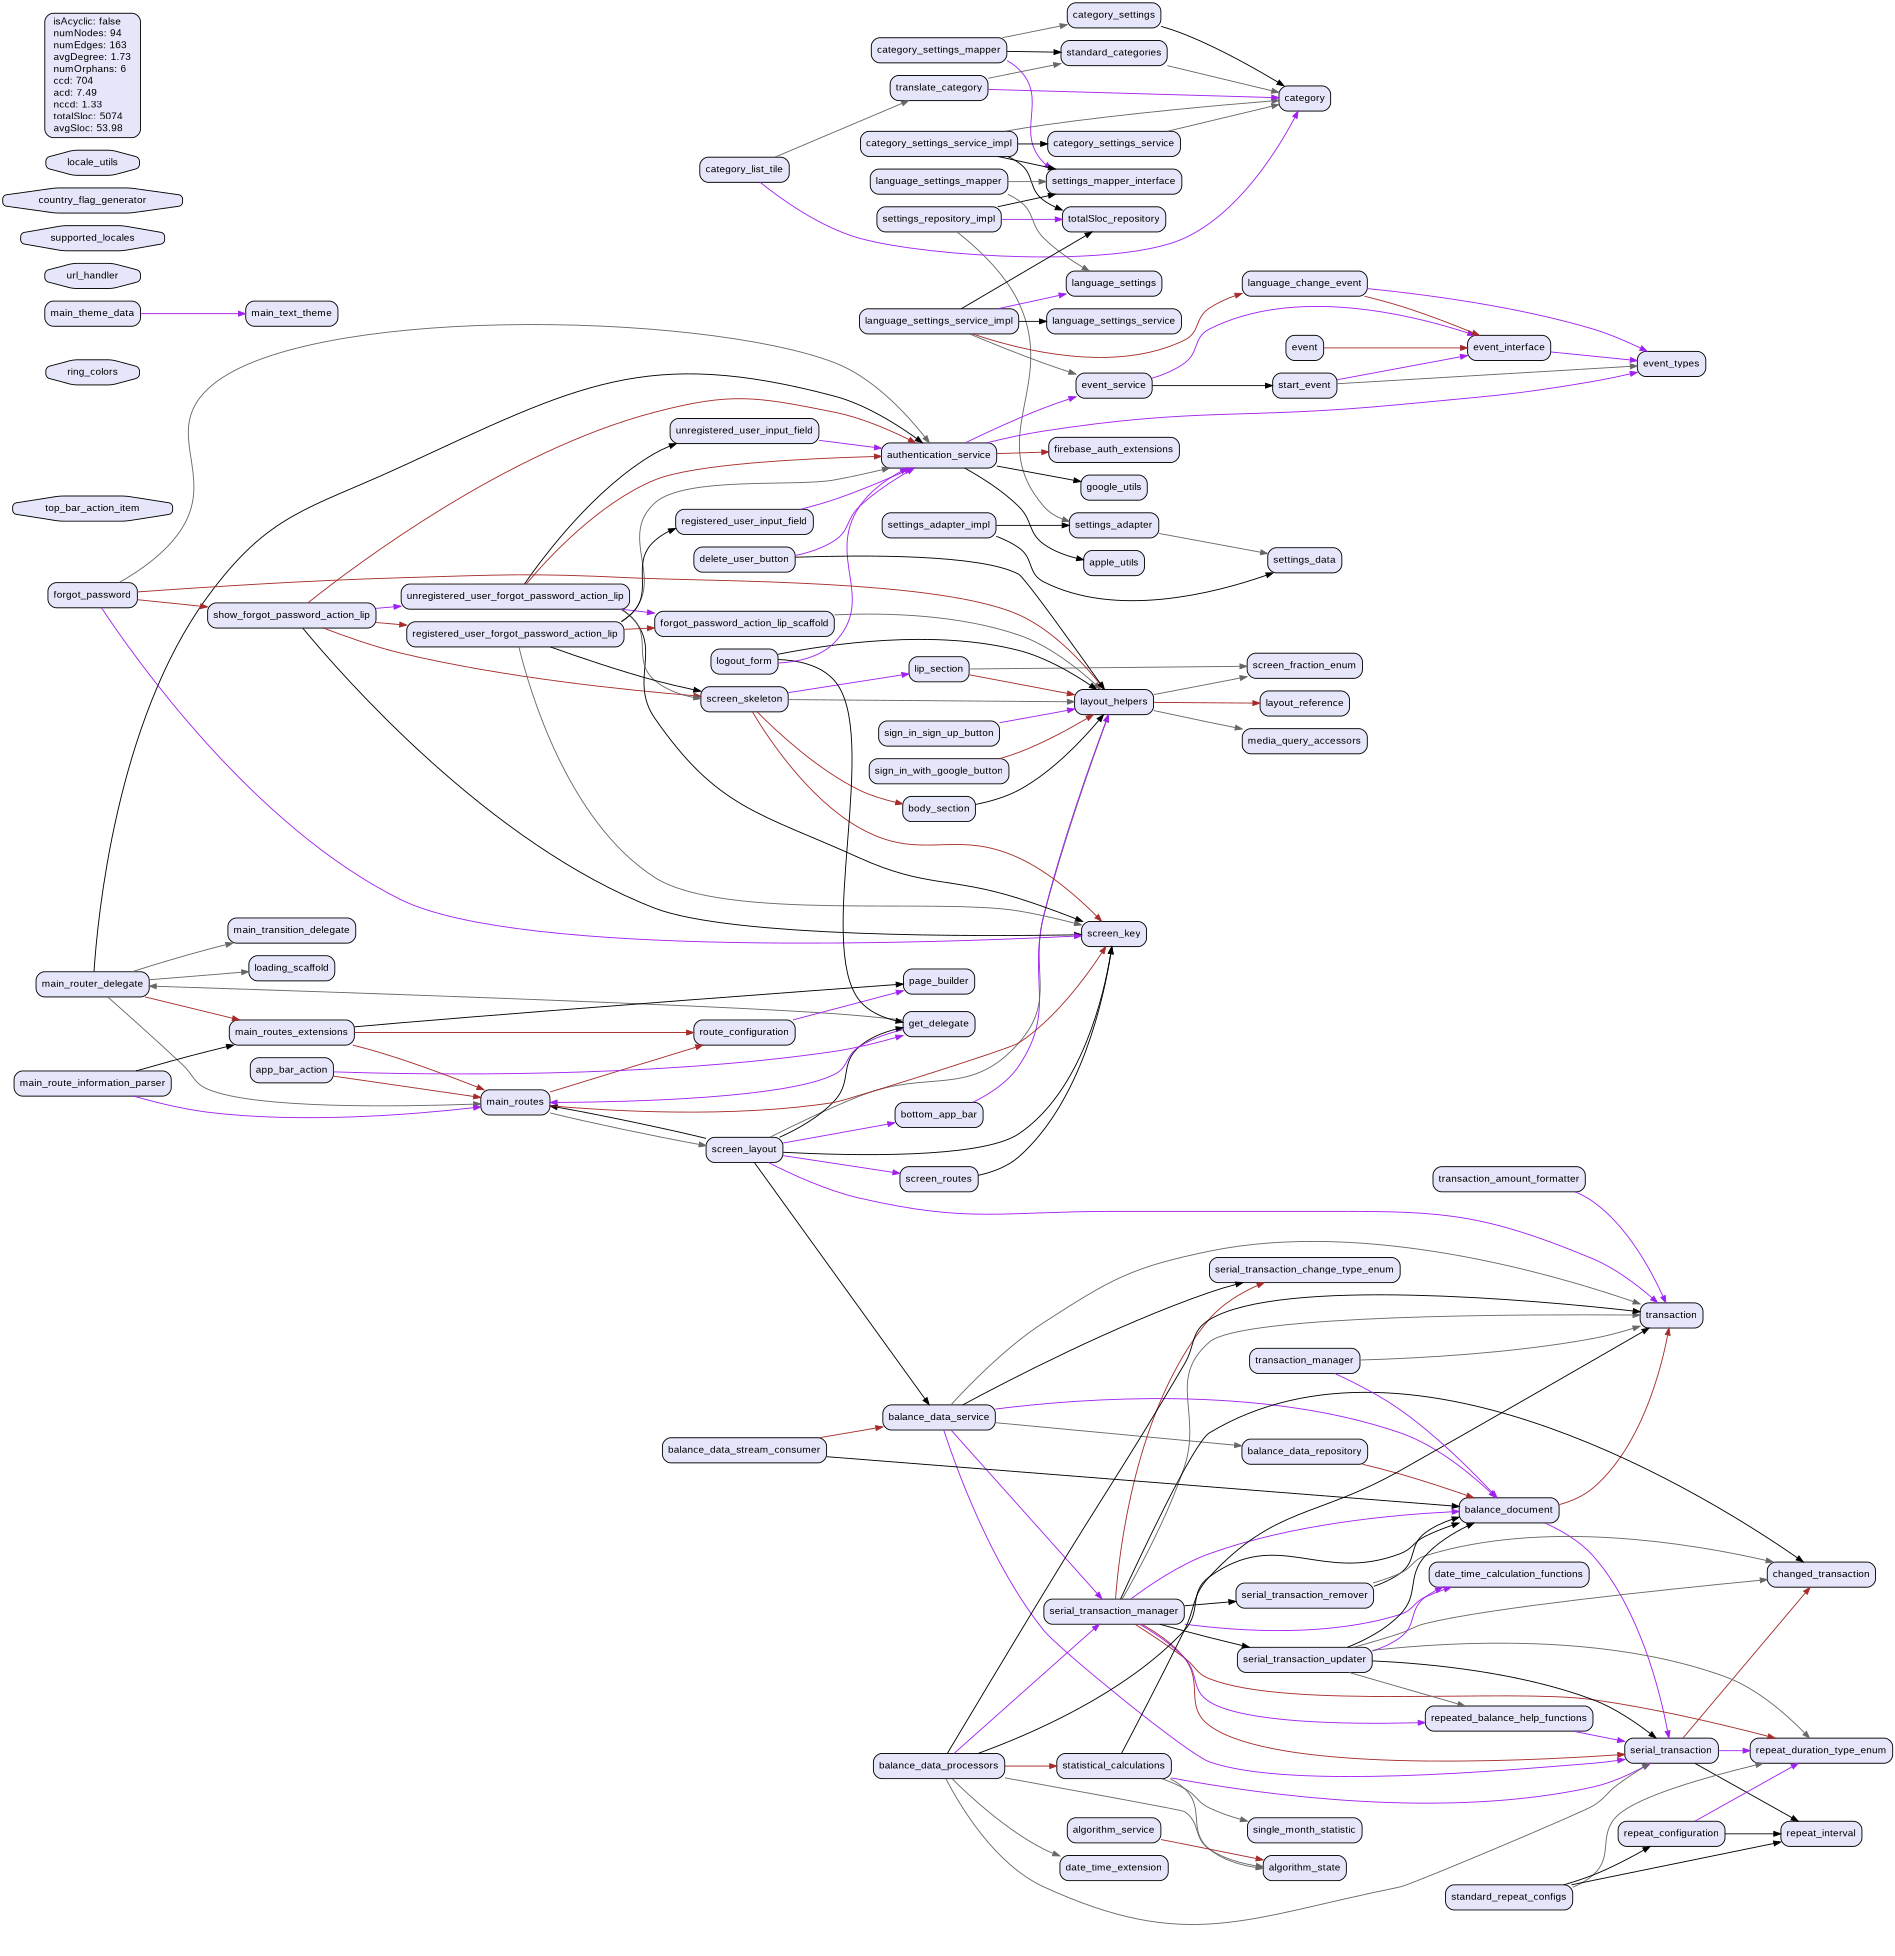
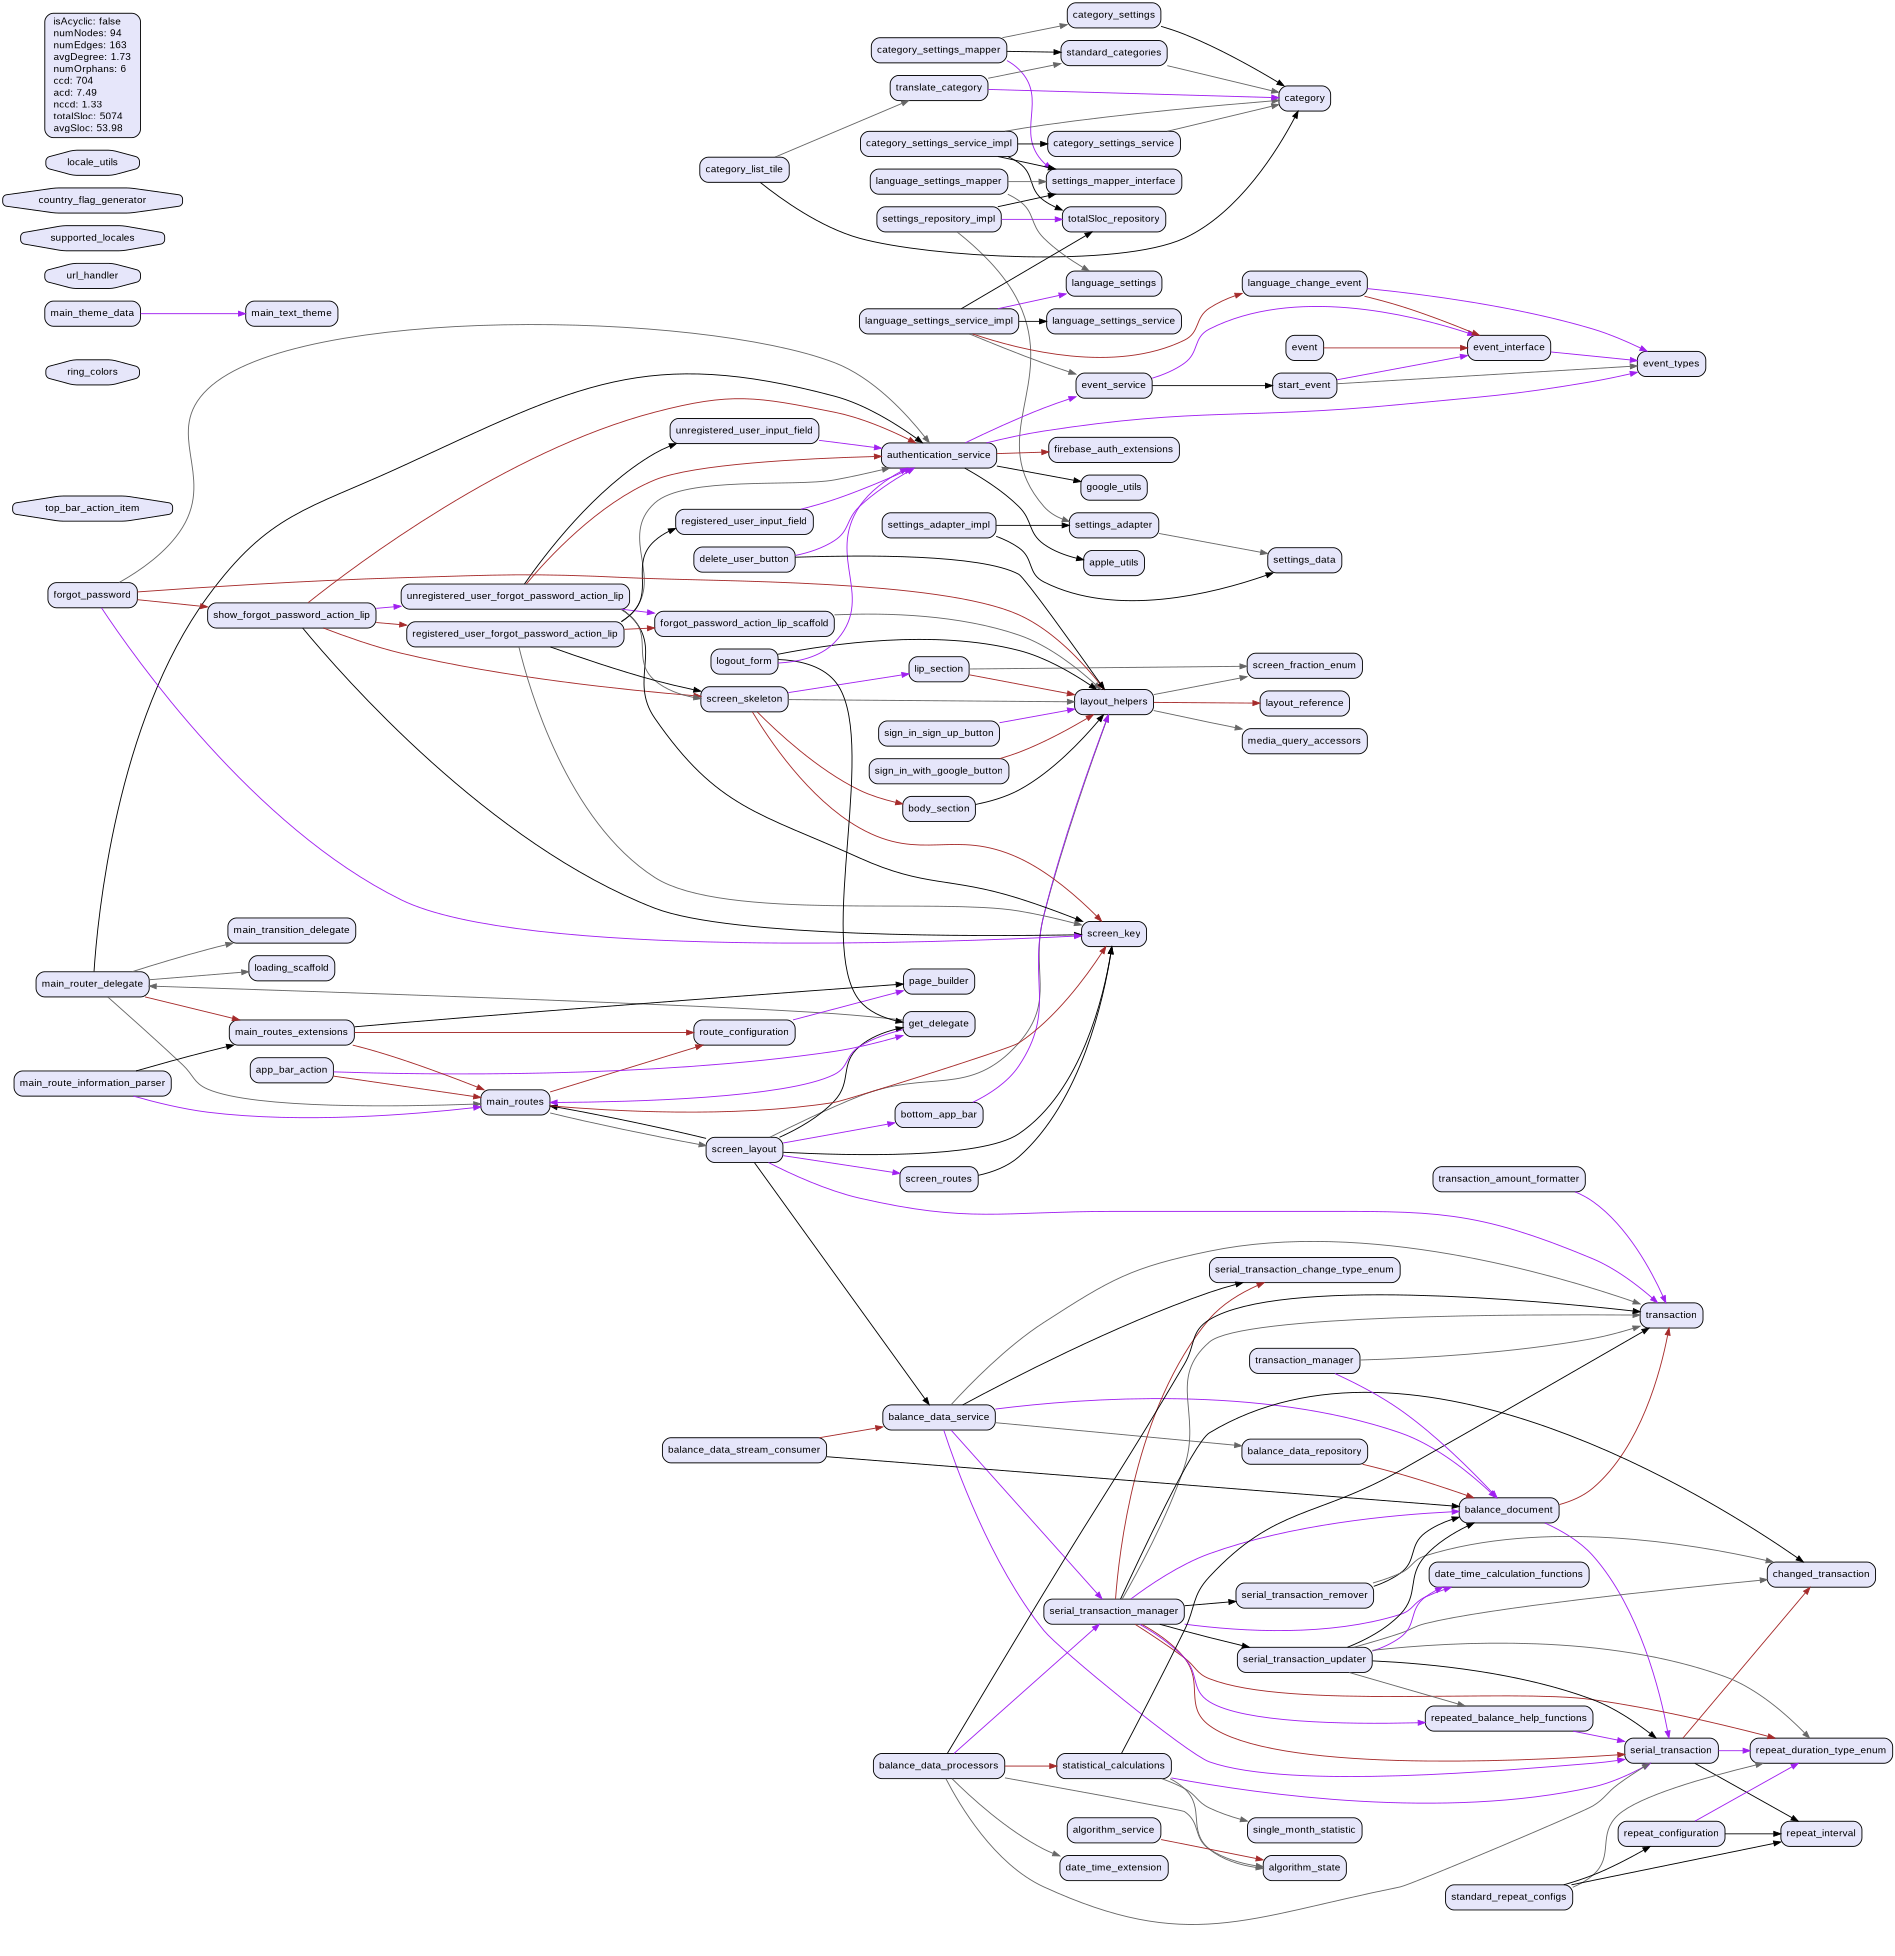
  digraph {
    fontname="Arial Black"
    fontsize=13
    penwidth=2.6
    rankdir=LR
    style=rounded
    node [fillcolor=Lavender fontname=Arial fontsize=15 penwidth=1.3 shape=rect style="filled,rounded"]
    edge [color=black penwidth=1.3]
    n1 [label=settings_repository_impl]
    n2 [label=settings_mapper_interface]
    n3 [label=settings_adapter]
    n4 [label=totalSloc_repository]
    n5 [label=settings_data]
    n6 [label=settings_adapter_impl]
    n7 [label=screen_layout]
    n8 [label=screen_key]
    n9 [label=layout_helpers]
    n10 [label=bottom_app_bar]
    n11 [label=screen_routes]
    n12 [label=main_routes]
    n13 [label=get_delegate]
    n14 [label=transaction]
    n15 [label=balance_data_service]
    n16 [label=layout_reference]
    n17 [label=screen_fraction_enum]
    n18 [label=media_query_accessors]
    n19 [label=route_configuration]
    n20 [label=main_router_delegate]
    n21 [label=serial_transaction_change_type_enum]
    n22 [label=balance_document]
    n23 [label=serial_transaction]
    n24 [label=serial_transaction_manager]
    n25 [label=balance_data_repository]
    n26 [label=loading_scaffold]
    n27 [label=app_bar_action]
    n28 [label=body_section]
    n29 [label=lip_section]
    n30 [label=screen_skeleton]
    n31 [label=top_bar_action_item shape=octagon]
    n32 [label=ring_colors shape=octagon]
    n33 [label=main_theme_data]
    n34 [label=main_text_theme]
    n35 [label=page_builder]
    n36 [label=main_routes_extensions]
    n37 [label=main_transition_delegate]
    n38 [label=authentication_service]
    n39 [label=event_types]
    n40 [label=event_service]
    n41 [label=apple_utils]
    n42 [label=firebase_auth_extensions]
    n43 [label=google_utils]
    n44 [label=main_route_information_parser]
    n45 [label=url_handler shape=octagon]
    n46 [label=serial_transaction_remover]
    n47 [label=changed_transaction]
    n48 [label=date_time_calculation_functions]
    n49 [label=date_time_extension]
    n50 [label=statistical_calculations]
    n51 [label=algorithm_state]
    n52 [label=single_month_statistic]
    n53 [label=repeat_duration_type_enum]
    n54 [label=repeat_interval]
    n55 [label=serial_transaction_updater]
    n56 [label=repeated_balance_help_functions]
    n57 [label=balance_data_processors]
    n58 [label=transaction_manager]
    n59 [label=transaction_amount_formatter]
    n60 [label=algorithm_service]
    n61 [label=balance_data_stream_consumer]
    n62 [label=standard_repeat_configs]
    n63 [label=repeat_configuration]
    n64 [label=language_change_event]
    n65 [label=event_interface]
    n66 [label=start_event]
    n67 [label=event]
    n68 [label=category_settings_mapper]
    n69 [label=category_settings]
    n70 [label=standard_categories]
    n71 [label=category]
    n72 [label=category_settings_service_impl]
    n73 [label=category_settings_service]
    n74 [label=translate_category]
    n75 [label=category_list_tile]
    n76 [label=show_forgot_password_action_lip]
    n77 [label=unregistered_user_forgot_password_action_lip]
    n78 [label=registered_user_forgot_password_action_lip]
    n79 [label=unregistered_user_input_field]
    n80 [label=forgot_password_action_lip_scaffold]
    n81 [label=registered_user_input_field]
    n82 [label=sign_in_sign_up_button]
    n83 [label=forgot_password]
    n84 [label=logout_form]
    n85 [label=sign_in_with_google_button]
    n86 [label=delete_user_button]
    n87 [label=supported_locales shape=octagon]
    n88 [label=country_flag_generator shape=octagon]
    n89 [label=locale_utils shape=octagon]
    n90 [label=language_settings]
    n91 [label=language_settings_mapper]
    n92 [label=language_settings_service_impl]
    n93 [label=language_settings_service]
    n94 [label=" isAcyclic: false \l numNodes: 94  \l numEdges: 163  \l avgDegree: 1.73 \l numOrphans: 6 \l ccd: 704 \l acd: 7.49 \l nccd: 1.33 \l totalSloc: 5074 \l avgSloc: 53.98 \l"]
    n1 -> n2
    n1 -> n3 [color=gray40]
    n1 -> n4 [color=purple]
    n3 -> n5 [color=gray40]
    n6 -> n3
    n6 -> n5
    n7 -> n8
    n7 -> n9 [color=gray40]
    n7 -> n10 [color=purple]
    n7 -> n11 [color=purple]
    n7 -> n12
    n7 -> n13
    n7 -> n14 [color=purple]
    n7 -> n15
    n9 -> n16 [color=brown]
    n9 -> n17 [color=gray40]
    n9 -> n18 [color=gray40]
    n10 -> n9 [color=purple]
    n11 -> n8
    n12 -> n7 [color=gray40]
    n12 -> n8 [color=brown]
    n12 -> n19 [color=brown]
    n13 -> n12 [color=purple]
    n13 -> n20 [color=gray40]
    n15 -> n14 [color=gray40]
    n15 -> n21
    n15 -> n22 [color=purple]
    n15 -> n23 [color=purple]
    n15 -> n24 [color=purple]
    n15 -> n25 [color=gray40]
    n19 -> n35 [color=purple]
    n20 -> n12 [color=gray40]
    n20 -> n26 [color=gray40]
    n20 -> n36 [color=brown]
    n20 -> n37 [color=gray40]
    n20 -> n38
    n22 -> n14 [color=brown]
    n22 -> n23 [color=purple]
    n23 -> n47 [color=brown]
    n23 -> n53 [color=purple]
    n23 -> n54
    n24 -> n14 [color=gray40]
    n24 -> n21 [color=brown]
    n24 -> n22 [color=purple]
    n24 -> n23 [color=brown]
    n24 -> n46
    n24 -> n47
    n24 -> n48 [color=purple]
    n24 -> n53 [color=brown]
    n24 -> n55
    n24 -> n56 [color=purple]
    n25 -> n22 [color=brown]
    n27 -> n12 [color=brown]
    n27 -> n13 [color=purple]
    n28 -> n9
    n29 -> n9 [color=brown]
    n29 -> n17 [color=gray40]
    n30 -> n8 [color=brown]
    n30 -> n9 [color=gray40]
    n30 -> n28 [color=brown]
    n30 -> n29 [color=purple]
    n33 -> n34 [color=purple]
    n36 -> n12 [color=brown]
    n36 -> n19 [color=brown]
    n36 -> n35
    n38 -> n39 [color=purple]
    n38 -> n40 [color=purple]
    n38 -> n41
    n38 -> n42 [color=brown]
    n38 -> n43
    n40 -> n65 [color=purple]
    n40 -> n66
    n44 -> n12 [color=purple]
    n44 -> n36
    n46 -> n22
    n46 -> n47 [color=gray40]
    n50 -> n14
    n50 -> n23 [color=purple]
    n50 -> n51 [color=gray40]
    n50 -> n52 [color=gray40]
    n55 -> n22
    n55 -> n23
    n55 -> n47 [color=gray40]
    n55 -> n48 [color=purple]
    n55 -> n53 [color=gray40]
    n55 -> n56 [color=gray40]
    n56 -> n23 [color=purple]
    n57 -> n14
-   n57 -> n22
    n57 -> n23 [color=gray40]
    n57 -> n24 [color=purple]
    n57 -> n49 [color=gray40]
    n57 -> n50 [color=brown]
    n57 -> n51 [color=gray40]
    n58 -> n14 [color=gray40]
    n58 -> n22 [color=purple]
    n59 -> n14 [color=purple]
    n60 -> n51 [color=brown]
    n61 -> n15 [color=brown]
    n61 -> n22
    n62 -> n53 [color=gray40]
    n62 -> n54
    n62 -> n63
    n63 -> n53 [color=purple]
    n63 -> n54
    n64 -> n39 [color=purple]
    n64 -> n65 [color=brown]
    n65 -> n39 [color=purple]
    n66 -> n39 [color=gray40]
    n66 -> n65 [color=purple]
    n67 -> n65 [color=brown]
    n68 -> n2 [color=purple]
    n68 -> n69 [color=gray40]
    n68 -> n70
    n69 -> n71
    n70 -> n71 [color=gray40]
    n72 -> n2
    n72 -> n4
    n72 -> n71 [color=gray40]
    n72 -> n73
    n73 -> n71 [color=gray40]
    n74 -> n70 [color=gray40]
    n74 -> n71 [color=purple]
-   n75 -> n71 [color=purple]
+   n75 -> n71
    n75 -> n74 [color=gray40]
    n76 -> n8
    n76 -> n30 [color=brown]
    n76 -> n38 [color=brown]
    n76 -> n77 [color=purple]
    n76 -> n78 [color=brown]
    n77 -> n8
    n77 -> n30 [color=gray40]
    n77 -> n38 [color=brown]
    n77 -> n79
    n77 -> n80 [color=purple]
    n78 -> n8 [color=gray40]
    n78 -> n30
    n78 -> n38 [color=gray40]
    n78 -> n80 [color=brown]
    n78 -> n81
    n79 -> n38 [color=purple]
    n80 -> n9 [color=gray40]
    n81 -> n38 [color=purple]
    n82 -> n9 [color=purple]
    n83 -> n8 [color=purple]
    n83 -> n9 [color=brown]
    n83 -> n38 [color=gray40]
    n83 -> n76 [color=brown]
    n84 -> n9
    n84 -> n13
    n84 -> n38 [color=purple]
    n85 -> n9 [color=brown]
    n86 -> n9
    n86 -> n38 [color=purple]
    n91 -> n2 [color=gray40]
    n91 -> n90 [color=gray40]
    n92 -> n4
    n92 -> n40 [color=gray40]
    n92 -> n64 [color=brown]
    n92 -> n90 [color=purple]
    n92 -> n93
  }
